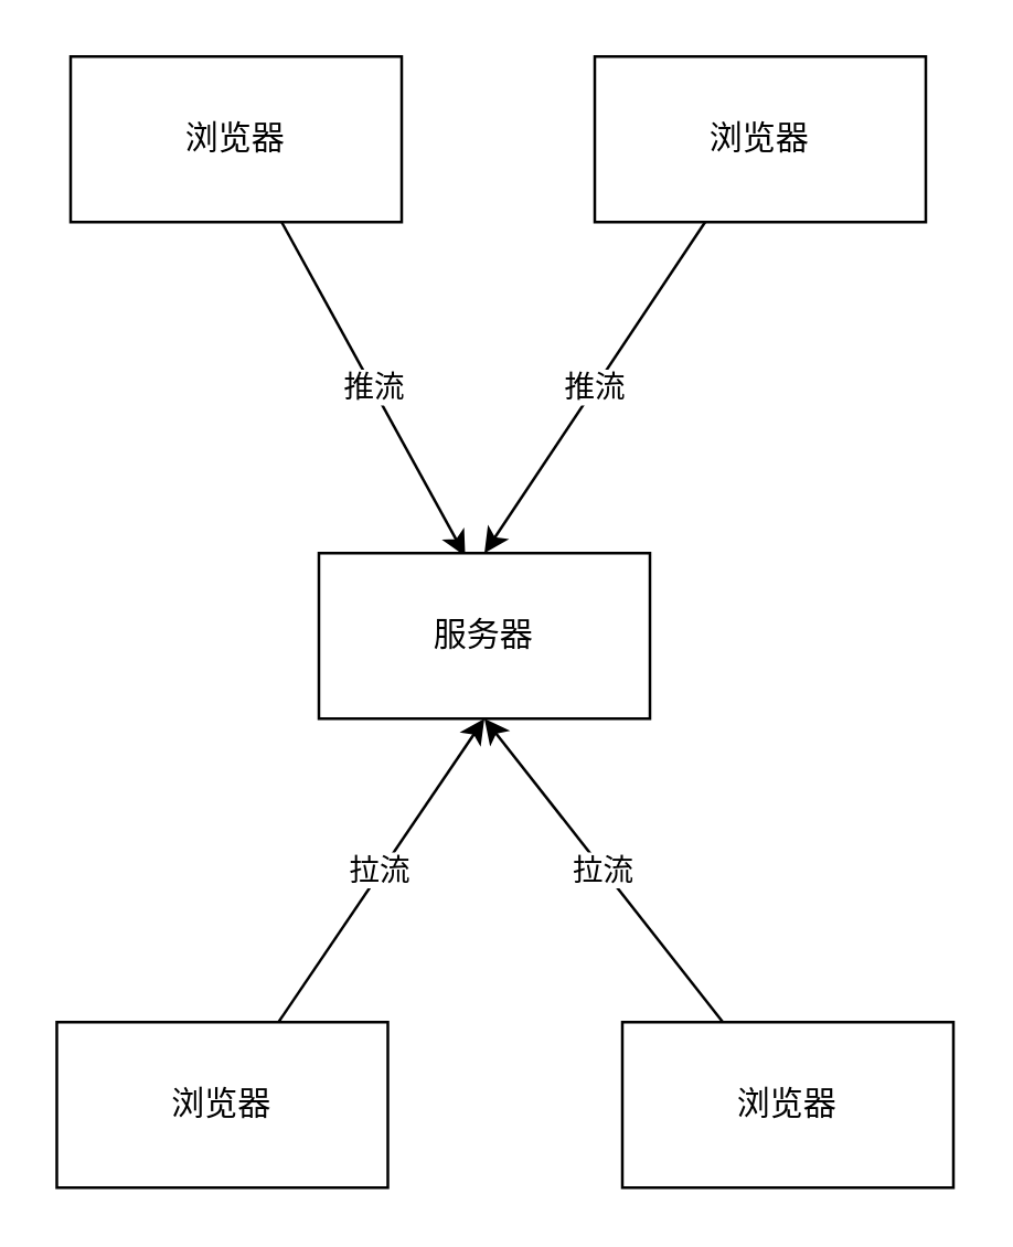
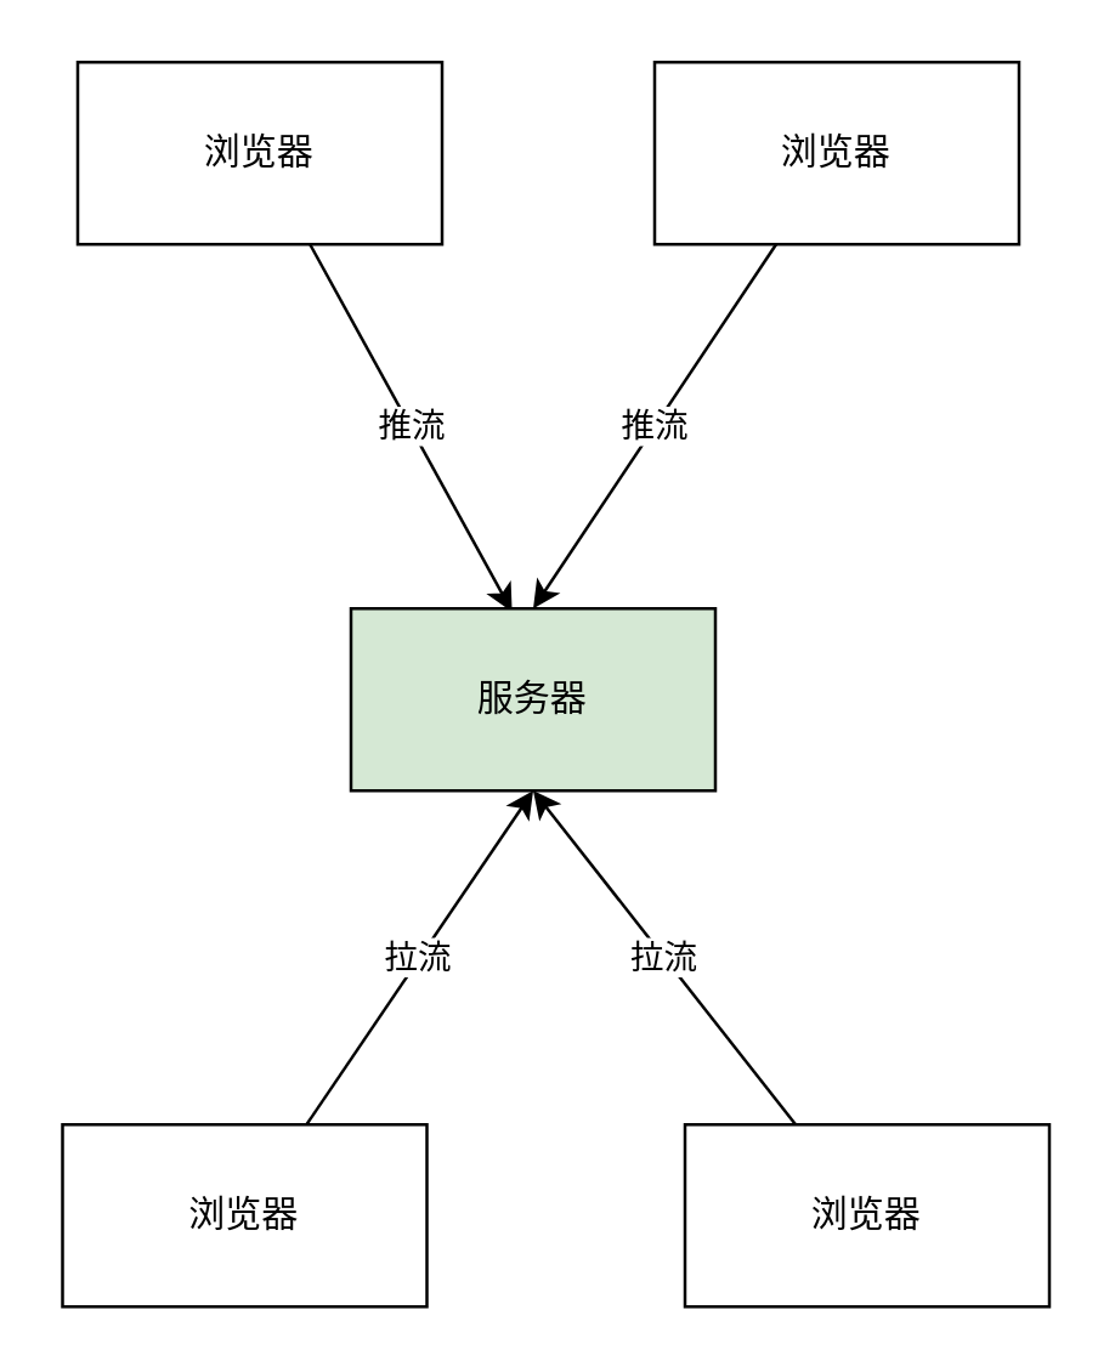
  <mxCell id="0" />
  <mxCell id="1" parent="0" />
  <mxCell id="2" value="推流" style="edgeStyle=none;html=1;entryX=0.442;entryY=0.017;entryDx=0;entryDy=0;entryPerimeter=0;" edge="1" parent="1" source="3" target="4"><mxGeometry relative="1" as="geometry" /></mxCell>
  <mxCell id="3" value="浏览器" style="whiteSpace=wrap;html=1;" vertex="1" parent="1"><mxGeometry x="25" y="20" width="120" height="60" as="geometry" /></mxCell>
- <mxCell id="4" value="服务器" style="whiteSpace=wrap;html=1;" vertex="1" parent="1"><mxGeometry x="115" y="200" width="120" height="60" as="geometry" /></mxCell>
+ <mxCell id="4" value="服务器" style="whiteSpace=wrap;html=1;fillColor=#d5e8d4;" vertex="1" parent="1"><mxGeometry x="115" y="200" width="120" height="60" as="geometry" /></mxCell>
  <mxCell id="5" value="推流" style="edgeStyle=none;html=1;entryX=0.5;entryY=0;entryDx=0;entryDy=0;" edge="1" parent="1" source="6" target="4"><mxGeometry relative="1" as="geometry" /></mxCell>
  <mxCell id="6" value="浏览器" style="whiteSpace=wrap;html=1;" vertex="1" parent="1"><mxGeometry x="215" y="20" width="120" height="60" as="geometry" /></mxCell>
  <mxCell id="7" value="拉流" style="edgeStyle=none;html=1;entryX=0.5;entryY=1;entryDx=0;entryDy=0;" edge="1" parent="1" source="8" target="4"><mxGeometry relative="1" as="geometry" /></mxCell>
  <mxCell id="8" value="浏览器" style="whiteSpace=wrap;html=1;" vertex="1" parent="1"><mxGeometry x="20" y="370" width="120" height="60" as="geometry" /></mxCell>
  <mxCell id="9" value="拉流" style="edgeStyle=none;html=1;" edge="1" parent="1" source="10"><mxGeometry relative="1" as="geometry"><mxPoint x="175" y="260" as="targetPoint" /></mxGeometry></mxCell>
  <mxCell id="10" value="浏览器" style="whiteSpace=wrap;html=1;" vertex="1" parent="1"><mxGeometry x="225" y="370" width="120" height="60" as="geometry" /></mxCell>
